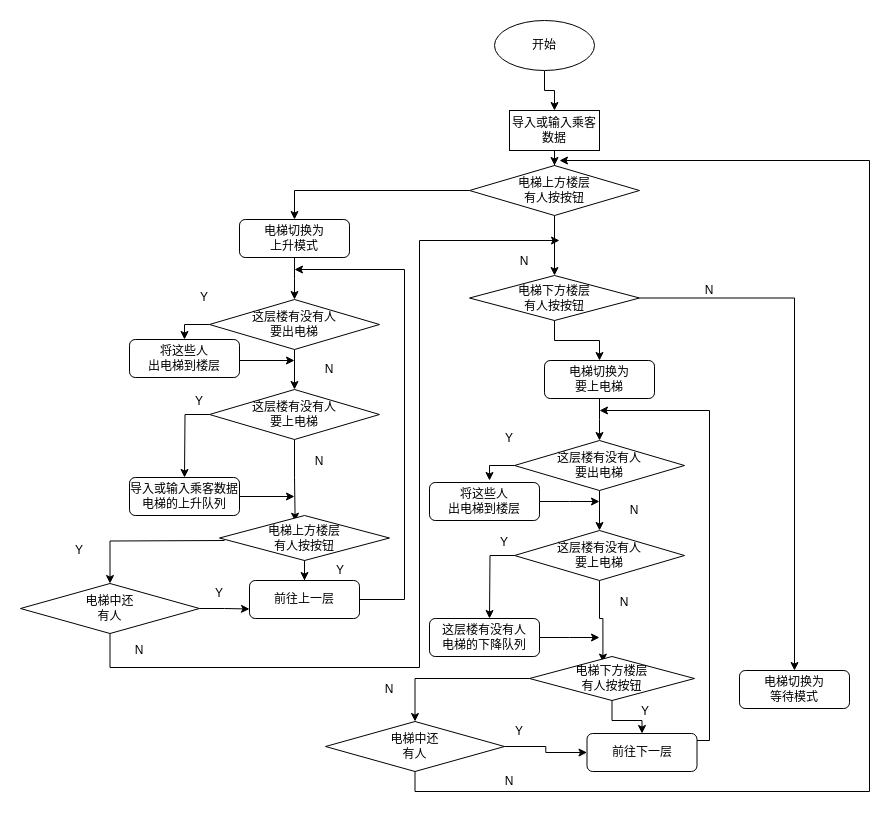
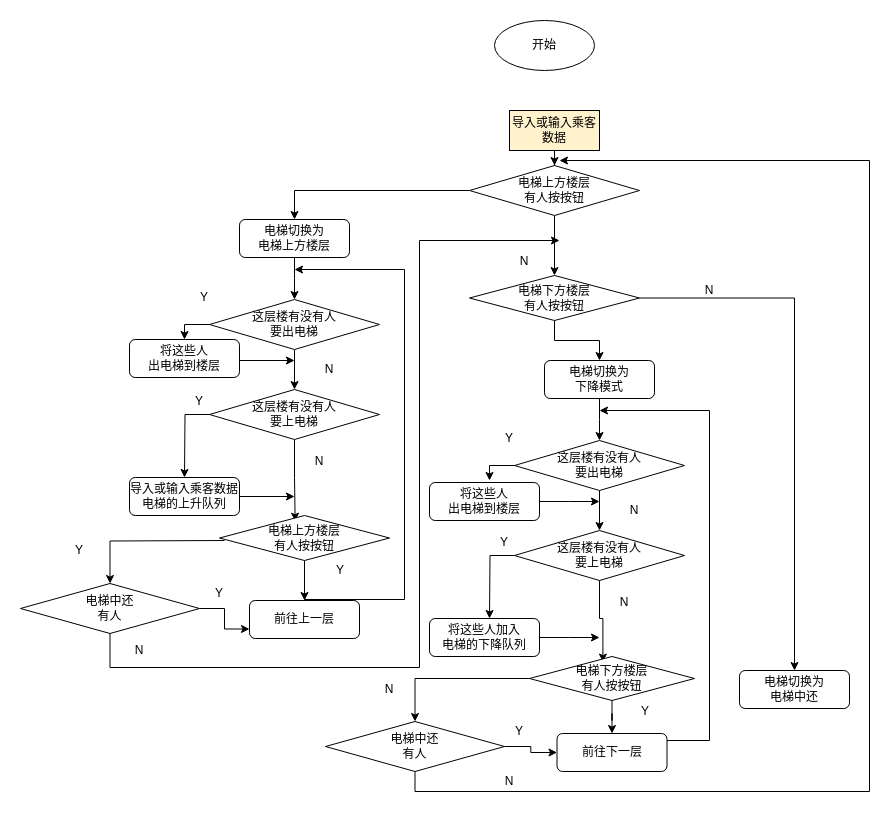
  <mxCell id="0" />
  <mxCell id="1" parent="0" />
- <mxCell id="2" style="edgeStyle=orthogonalEdgeStyle;rounded=0;orthogonalLoop=1;jettySize=auto;html=1;entryX=0.5;entryY=0;entryDx=0;entryDy=0;" edge="1" parent="1" source="3" target="5"><mxGeometry relative="1" as="geometry" /></mxCell>
  <mxCell id="3" value="开始&lt;br&gt;" style="ellipse;whiteSpace=wrap;html=1;" vertex="1" parent="1"><mxGeometry x="494" y="20" width="100" height="50" as="geometry" /></mxCell>
  <mxCell id="4" style="edgeStyle=orthogonalEdgeStyle;rounded=0;orthogonalLoop=1;jettySize=auto;html=1;" edge="1" parent="1" source="5" target="8"><mxGeometry relative="1" as="geometry" /></mxCell>
- <mxCell id="5" value="导入或输入乘客数据" style="rounded=0;whiteSpace=wrap;html=1;" vertex="1" parent="1"><mxGeometry x="509" y="110" width="90" height="40" as="geometry" /></mxCell>
+ <mxCell id="5" value="导入或输入乘客数据" style="rounded=0;whiteSpace=wrap;html=1;fillColor=#fff2cc;" vertex="1" parent="1"><mxGeometry x="509" y="110" width="90" height="40" as="geometry" /></mxCell>
  <mxCell id="6" style="edgeStyle=orthogonalEdgeStyle;rounded=0;orthogonalLoop=1;jettySize=auto;html=1;" edge="1" parent="1" source="8" target="13"><mxGeometry relative="1" as="geometry"><mxPoint x="554" y="300" as="targetPoint" /></mxGeometry></mxCell>
  <mxCell id="7" style="edgeStyle=orthogonalEdgeStyle;rounded=0;orthogonalLoop=1;jettySize=auto;html=1;entryX=0.5;entryY=0;entryDx=0;entryDy=0;" edge="1" parent="1" source="8" target="39"><mxGeometry relative="1" as="geometry" /></mxCell>
  <mxCell id="8" value="电梯上方楼层&lt;br&gt;有人按按钮" style="rhombus;whiteSpace=wrap;html=1;" vertex="1" parent="1"><mxGeometry x="469" y="165" width="170" height="50" as="geometry" /></mxCell>
  <mxCell id="9" style="edgeStyle=orthogonalEdgeStyle;rounded=0;orthogonalLoop=1;jettySize=auto;html=1;entryX=1;entryY=0.5;entryDx=0;entryDy=0;" edge="1" parent="1"><mxGeometry relative="1" as="geometry"><mxPoint x="449" y="325" as="targetPoint" /><Array as="points"><mxPoint x="469" y="459" /><mxPoint x="469" y="327" /></Array></mxGeometry></mxCell>
  <mxCell id="10" value="N" style="text;html=1;strokeColor=none;fillColor=none;align=center;verticalAlign=middle;whiteSpace=wrap;rounded=0;" vertex="1" parent="1"><mxGeometry x="504" y="251" width="40" height="20" as="geometry" /></mxCell>
  <mxCell id="11" style="edgeStyle=orthogonalEdgeStyle;rounded=0;orthogonalLoop=1;jettySize=auto;html=1;exitX=1;exitY=0.5;exitDx=0;exitDy=0;entryX=0.5;entryY=0;entryDx=0;entryDy=0;" edge="1" parent="1" source="13" target="14"><mxGeometry relative="1" as="geometry"><mxPoint x="749" y="340" as="targetPoint" /></mxGeometry></mxCell>
  <mxCell id="12" style="edgeStyle=orthogonalEdgeStyle;rounded=0;orthogonalLoop=1;jettySize=auto;html=1;entryX=0.5;entryY=0;entryDx=0;entryDy=0;" edge="1" parent="1" source="13" target="17"><mxGeometry relative="1" as="geometry" /></mxCell>
  <mxCell id="13" value="电梯下方楼层&lt;br&gt;有人按按钮" style="rhombus;whiteSpace=wrap;html=1;" vertex="1" parent="1"><mxGeometry x="469" y="275" width="170" height="45" as="geometry" /></mxCell>
- <mxCell id="14" value="电梯切换为&lt;br&gt;等待模式" style="rounded=1;whiteSpace=wrap;html=1;" vertex="1" parent="1"><mxGeometry x="739" y="670" width="110" height="38" as="geometry" /></mxCell>
+ <mxCell id="14" value="电梯切换为&lt;br&gt;电梯中还" style="rounded=1;whiteSpace=wrap;html=1;" vertex="1" parent="1"><mxGeometry x="739" y="670" width="110" height="38" as="geometry" /></mxCell>
  <mxCell id="15" value="N" style="text;html=1;strokeColor=none;fillColor=none;align=center;verticalAlign=middle;whiteSpace=wrap;rounded=0;" vertex="1" parent="1"><mxGeometry x="689" y="280" width="40" height="20" as="geometry" /></mxCell>
  <mxCell id="16" style="edgeStyle=orthogonalEdgeStyle;rounded=0;orthogonalLoop=1;jettySize=auto;html=1;" edge="1" parent="1" source="17"><mxGeometry relative="1" as="geometry"><mxPoint x="599" y="440" as="targetPoint" /></mxGeometry></mxCell>
- <mxCell id="17" value="电梯切换为&lt;br&gt;要上电梯" style="rounded=1;whiteSpace=wrap;html=1;" vertex="1" parent="1"><mxGeometry x="544" y="360" width="110" height="38" as="geometry" /></mxCell>
+ <mxCell id="17" value="电梯切换为&lt;br&gt;下降模式" style="rounded=1;whiteSpace=wrap;html=1;" vertex="1" parent="1"><mxGeometry x="544" y="360" width="110" height="38" as="geometry" /></mxCell>
  <mxCell id="18" style="edgeStyle=orthogonalEdgeStyle;rounded=0;orthogonalLoop=1;jettySize=auto;html=1;entryX=0.445;entryY=0.127;entryDx=0;entryDy=0;entryPerimeter=0;" edge="1" parent="1" source="20" target="29"><mxGeometry relative="1" as="geometry"><mxPoint x="599" y="622" as="targetPoint" /></mxGeometry></mxCell>
  <mxCell id="19" style="edgeStyle=orthogonalEdgeStyle;rounded=0;orthogonalLoop=1;jettySize=auto;html=1;exitX=0;exitY=0.5;exitDx=0;exitDy=0;entryX=0.5;entryY=0;entryDx=0;entryDy=0;" edge="1" parent="1" source="20"><mxGeometry relative="1" as="geometry"><mxPoint x="489" y="618" as="targetPoint" /></mxGeometry></mxCell>
  <mxCell id="20" value="这层楼有没有人&lt;br&gt;要上电梯" style="rhombus;whiteSpace=wrap;html=1;" vertex="1" parent="1"><mxGeometry x="514" y="530" width="170" height="50" as="geometry" /></mxCell>
  <mxCell id="21" style="edgeStyle=orthogonalEdgeStyle;rounded=0;orthogonalLoop=1;jettySize=auto;html=1;" edge="1" parent="1" source="22"><mxGeometry relative="1" as="geometry"><mxPoint x="599" y="637" as="targetPoint" /></mxGeometry></mxCell>
- <mxCell id="22" value="这层楼有没有人&lt;br&gt;电梯的下降队列" style="rounded=1;whiteSpace=wrap;html=1;" vertex="1" parent="1"><mxGeometry x="429" y="618" width="110" height="38" as="geometry" /></mxCell>
+ <mxCell id="22" value="将这些人加入&lt;br&gt;电梯的下降队列" style="rounded=1;whiteSpace=wrap;html=1;" vertex="1" parent="1"><mxGeometry x="429" y="618" width="110" height="38" as="geometry" /></mxCell>
  <mxCell id="23" value="N" style="text;html=1;strokeColor=none;fillColor=none;align=center;verticalAlign=middle;whiteSpace=wrap;rounded=0;" vertex="1" parent="1"><mxGeometry x="604" y="592" width="40" height="20" as="geometry" /></mxCell>
  <mxCell id="24" style="edgeStyle=orthogonalEdgeStyle;rounded=0;orthogonalLoop=1;jettySize=auto;html=1;" edge="1" parent="1" source="25"><mxGeometry relative="1" as="geometry"><mxPoint x="599" y="410" as="targetPoint" /><Array as="points"><mxPoint x="709" y="740" /><mxPoint x="709" y="410" /></Array></mxGeometry></mxCell>
- <mxCell id="25" value="前往下一层" style="rounded=1;whiteSpace=wrap;html=1;" vertex="1" parent="1"><mxGeometry x="586.5" y="733" width="110" height="38" as="geometry" /></mxCell>
+ <mxCell id="25" value="前往下一层" style="rounded=1;whiteSpace=wrap;html=1;" vertex="1" parent="1"><mxGeometry x="556.5" y="733" width="110" height="38" as="geometry" /></mxCell>
  <mxCell id="26" value="Y" style="text;html=1;strokeColor=none;fillColor=none;align=center;verticalAlign=middle;whiteSpace=wrap;rounded=0;" vertex="1" parent="1"><mxGeometry x="484" y="532" width="40" height="20" as="geometry" /></mxCell>
  <mxCell id="27" style="edgeStyle=orthogonalEdgeStyle;rounded=0;orthogonalLoop=1;jettySize=auto;html=1;entryX=0.5;entryY=0;entryDx=0;entryDy=0;" edge="1" parent="1" source="29" target="62"><mxGeometry relative="1" as="geometry"><mxPoint x="449" y="740" as="targetPoint" /></mxGeometry></mxCell>
  <mxCell id="28" style="edgeStyle=orthogonalEdgeStyle;rounded=0;orthogonalLoop=1;jettySize=auto;html=1;" edge="1" parent="1" source="29" target="25"><mxGeometry relative="1" as="geometry" /></mxCell>
  <mxCell id="29" value="电梯下方楼层&lt;br&gt;有人按按钮" style="rhombus;whiteSpace=wrap;html=1;" vertex="1" parent="1"><mxGeometry x="529" y="656" width="165" height="44" as="geometry" /></mxCell>
  <mxCell id="30" value="Y" style="text;html=1;strokeColor=none;fillColor=none;align=center;verticalAlign=middle;whiteSpace=wrap;rounded=0;" vertex="1" parent="1"><mxGeometry x="625" y="701" width="40" height="20" as="geometry" /></mxCell>
  <mxCell id="31" style="edgeStyle=orthogonalEdgeStyle;rounded=0;orthogonalLoop=1;jettySize=auto;html=1;entryX=0.5;entryY=0;entryDx=0;entryDy=0;" edge="1" parent="1" source="33" target="20"><mxGeometry relative="1" as="geometry" /></mxCell>
  <mxCell id="32" style="edgeStyle=orthogonalEdgeStyle;rounded=0;orthogonalLoop=1;jettySize=auto;html=1;exitX=0;exitY=0.5;exitDx=0;exitDy=0;" edge="1" parent="1" source="33"><mxGeometry relative="1" as="geometry"><mxPoint x="489" y="480" as="targetPoint" /></mxGeometry></mxCell>
  <mxCell id="33" value="这层楼有没有人&lt;br&gt;要出电梯" style="rhombus;whiteSpace=wrap;html=1;" vertex="1" parent="1"><mxGeometry x="514" y="440" width="170" height="50" as="geometry" /></mxCell>
  <mxCell id="34" value="N" style="text;html=1;strokeColor=none;fillColor=none;align=center;verticalAlign=middle;whiteSpace=wrap;rounded=0;" vertex="1" parent="1"><mxGeometry x="614" y="500" width="40" height="20" as="geometry" /></mxCell>
  <mxCell id="35" value="Y" style="text;html=1;strokeColor=none;fillColor=none;align=center;verticalAlign=middle;whiteSpace=wrap;rounded=0;" vertex="1" parent="1"><mxGeometry x="489" y="428" width="40" height="20" as="geometry" /></mxCell>
  <mxCell id="36" style="edgeStyle=orthogonalEdgeStyle;rounded=0;orthogonalLoop=1;jettySize=auto;html=1;" edge="1" parent="1" source="37"><mxGeometry relative="1" as="geometry"><mxPoint x="599" y="501" as="targetPoint" /></mxGeometry></mxCell>
  <mxCell id="37" value="将这些人&lt;br&gt;出电梯到楼层" style="rounded=1;whiteSpace=wrap;html=1;" vertex="1" parent="1"><mxGeometry x="429" y="482" width="110" height="38" as="geometry" /></mxCell>
  <mxCell id="38" style="edgeStyle=orthogonalEdgeStyle;rounded=0;orthogonalLoop=1;jettySize=auto;html=1;" edge="1" parent="1" source="39"><mxGeometry relative="1" as="geometry"><mxPoint x="294" y="299" as="targetPoint" /></mxGeometry></mxCell>
- <mxCell id="39" value="电梯切换为&lt;br&gt;上升模式" style="rounded=1;whiteSpace=wrap;html=1;" vertex="1" parent="1"><mxGeometry x="239" y="219" width="110" height="38" as="geometry" /></mxCell>
+ <mxCell id="39" value="电梯切换为&lt;br&gt;电梯上方楼层" style="rounded=1;whiteSpace=wrap;html=1;" vertex="1" parent="1"><mxGeometry x="239" y="219" width="110" height="38" as="geometry" /></mxCell>
  <mxCell id="40" style="edgeStyle=orthogonalEdgeStyle;rounded=0;orthogonalLoop=1;jettySize=auto;html=1;entryX=0.445;entryY=0.127;entryDx=0;entryDy=0;entryPerimeter=0;" edge="1" parent="1" source="42" target="50"><mxGeometry relative="1" as="geometry"><mxPoint x="294" y="481" as="targetPoint" /></mxGeometry></mxCell>
  <mxCell id="41" style="edgeStyle=orthogonalEdgeStyle;rounded=0;orthogonalLoop=1;jettySize=auto;html=1;exitX=0;exitY=0.5;exitDx=0;exitDy=0;entryX=0.5;entryY=0;entryDx=0;entryDy=0;" edge="1" parent="1" source="42"><mxGeometry relative="1" as="geometry"><mxPoint x="184" y="477" as="targetPoint" /></mxGeometry></mxCell>
  <mxCell id="42" value="这层楼有没有人&lt;br&gt;要上电梯" style="rhombus;whiteSpace=wrap;html=1;" vertex="1" parent="1"><mxGeometry x="209" y="389" width="170" height="50" as="geometry" /></mxCell>
  <mxCell id="43" style="edgeStyle=orthogonalEdgeStyle;rounded=0;orthogonalLoop=1;jettySize=auto;html=1;" edge="1" parent="1"><mxGeometry relative="1" as="geometry"><mxPoint x="294" y="496" as="targetPoint" /><mxPoint x="234" y="496" as="sourcePoint" /></mxGeometry></mxCell>
  <mxCell id="44" value="导入或输入乘客数据&lt;br&gt;电梯的上升队列" style="rounded=1;whiteSpace=wrap;html=1;" vertex="1" parent="1"><mxGeometry x="129" y="477" width="110" height="38" as="geometry" /></mxCell>
  <mxCell id="45" value="N" style="text;html=1;strokeColor=none;fillColor=none;align=center;verticalAlign=middle;whiteSpace=wrap;rounded=0;" vertex="1" parent="1"><mxGeometry x="299" y="451" width="40" height="20" as="geometry" /></mxCell>
  <mxCell id="46" style="edgeStyle=orthogonalEdgeStyle;rounded=0;orthogonalLoop=1;jettySize=auto;html=1;" edge="1" parent="1" source="47"><mxGeometry relative="1" as="geometry"><mxPoint x="294" y="269" as="targetPoint" /><Array as="points"><mxPoint x="404" y="599" /><mxPoint x="404" y="269" /></Array></mxGeometry></mxCell>
- <mxCell id="47" value="前往上一层" style="rounded=1;whiteSpace=wrap;html=1;" vertex="1" parent="1"><mxGeometry x="249" y="580" width="110" height="38" as="geometry" /></mxCell>
+ <mxCell id="47" value="前往上一层" style="rounded=1;whiteSpace=wrap;html=1;" vertex="1" parent="1"><mxGeometry x="249" y="600" width="110" height="38" as="geometry" /></mxCell>
  <mxCell id="48" value="Y" style="text;html=1;strokeColor=none;fillColor=none;align=center;verticalAlign=middle;whiteSpace=wrap;rounded=0;" vertex="1" parent="1"><mxGeometry x="179" y="391" width="40" height="20" as="geometry" /></mxCell>
  <mxCell id="49" style="edgeStyle=orthogonalEdgeStyle;rounded=0;orthogonalLoop=1;jettySize=auto;html=1;entryX=0.5;entryY=0;entryDx=0;entryDy=0;" edge="1" parent="1" source="50" target="47"><mxGeometry relative="1" as="geometry" /></mxCell>
  <mxCell id="50" value="电梯上方楼层&lt;br&gt;有人按按钮" style="rhombus;whiteSpace=wrap;html=1;" vertex="1" parent="1"><mxGeometry x="219" y="515" width="170" height="45" as="geometry" /></mxCell>
  <mxCell id="51" value="Y" style="text;html=1;strokeColor=none;fillColor=none;align=center;verticalAlign=middle;whiteSpace=wrap;rounded=0;" vertex="1" parent="1"><mxGeometry x="320" y="560" width="40" height="20" as="geometry" /></mxCell>
  <mxCell id="52" style="edgeStyle=orthogonalEdgeStyle;rounded=0;orthogonalLoop=1;jettySize=auto;html=1;entryX=0.5;entryY=0;entryDx=0;entryDy=0;" edge="1" parent="1" source="54" target="42"><mxGeometry relative="1" as="geometry" /></mxCell>
  <mxCell id="53" style="edgeStyle=orthogonalEdgeStyle;rounded=0;orthogonalLoop=1;jettySize=auto;html=1;exitX=0;exitY=0.5;exitDx=0;exitDy=0;" edge="1" parent="1" source="54"><mxGeometry relative="1" as="geometry"><mxPoint x="184" y="339" as="targetPoint" /></mxGeometry></mxCell>
  <mxCell id="54" value="这层楼有没有人&lt;br&gt;要出电梯" style="rhombus;whiteSpace=wrap;html=1;" vertex="1" parent="1"><mxGeometry x="209" y="299" width="170" height="50" as="geometry" /></mxCell>
  <mxCell id="55" value="N" style="text;html=1;strokeColor=none;fillColor=none;align=center;verticalAlign=middle;whiteSpace=wrap;rounded=0;" vertex="1" parent="1"><mxGeometry x="309" y="359" width="40" height="20" as="geometry" /></mxCell>
  <mxCell id="56" value="Y" style="text;html=1;strokeColor=none;fillColor=none;align=center;verticalAlign=middle;whiteSpace=wrap;rounded=0;" vertex="1" parent="1"><mxGeometry x="184" y="287" width="40" height="20" as="geometry" /></mxCell>
  <mxCell id="57" style="edgeStyle=orthogonalEdgeStyle;rounded=0;orthogonalLoop=1;jettySize=auto;html=1;" edge="1" parent="1"><mxGeometry relative="1" as="geometry"><mxPoint x="294" y="360" as="targetPoint" /><mxPoint x="234" y="360" as="sourcePoint" /></mxGeometry></mxCell>
  <mxCell id="58" value="将这些人&lt;br&gt;出电梯到楼层" style="rounded=1;whiteSpace=wrap;html=1;" vertex="1" parent="1"><mxGeometry x="129" y="339" width="110" height="38" as="geometry" /></mxCell>
  <mxCell id="59" value="N" style="text;html=1;strokeColor=none;fillColor=none;align=center;verticalAlign=middle;whiteSpace=wrap;rounded=0;" vertex="1" parent="1"><mxGeometry x="369" y="679" width="40" height="20" as="geometry" /></mxCell>
  <mxCell id="60" style="edgeStyle=orthogonalEdgeStyle;rounded=0;orthogonalLoop=1;jettySize=auto;html=1;" edge="1" parent="1" source="62"><mxGeometry relative="1" as="geometry"><mxPoint x="559" y="160" as="targetPoint" /><Array as="points"><mxPoint x="415" y="791" /><mxPoint x="869" y="791" /></Array></mxGeometry></mxCell>
  <mxCell id="61" style="edgeStyle=orthogonalEdgeStyle;rounded=0;orthogonalLoop=1;jettySize=auto;html=1;entryX=0;entryY=0.5;entryDx=0;entryDy=0;" edge="1" parent="1" source="62" target="25"><mxGeometry relative="1" as="geometry" /></mxCell>
  <mxCell id="62" value="电梯中还&lt;br&gt;有人" style="rhombus;whiteSpace=wrap;html=1;" vertex="1" parent="1"><mxGeometry x="325" y="721" width="179" height="50" as="geometry" /></mxCell>
  <mxCell id="63" value="N" style="text;html=1;strokeColor=none;fillColor=none;align=center;verticalAlign=middle;whiteSpace=wrap;rounded=0;" vertex="1" parent="1"><mxGeometry x="489" y="771" width="40" height="20" as="geometry" /></mxCell>
  <mxCell id="64" value="Y" style="text;html=1;strokeColor=none;fillColor=none;align=center;verticalAlign=middle;whiteSpace=wrap;rounded=0;" vertex="1" parent="1"><mxGeometry x="499" y="721" width="40" height="20" as="geometry" /></mxCell>
  <mxCell id="65" style="edgeStyle=orthogonalEdgeStyle;rounded=0;orthogonalLoop=1;jettySize=auto;html=1;entryX=0.5;entryY=0;entryDx=0;entryDy=0;" edge="1" parent="1" target="68"><mxGeometry relative="1" as="geometry"><mxPoint x="144" y="602" as="targetPoint" /><mxPoint x="224" y="540" as="sourcePoint" /></mxGeometry></mxCell>
  <mxCell id="66" style="edgeStyle=orthogonalEdgeStyle;rounded=0;orthogonalLoop=1;jettySize=auto;html=1;entryX=0;entryY=0.75;entryDx=0;entryDy=0;" edge="1" parent="1" source="68" target="47"><mxGeometry relative="1" as="geometry" /></mxCell>
  <mxCell id="67" style="edgeStyle=orthogonalEdgeStyle;rounded=0;orthogonalLoop=1;jettySize=auto;html=1;" edge="1" parent="1" source="68"><mxGeometry relative="1" as="geometry"><mxPoint x="559" y="240" as="targetPoint" /><Array as="points"><mxPoint x="110" y="667" /><mxPoint x="419" y="667" /></Array></mxGeometry></mxCell>
  <mxCell id="68" value="电梯中还&lt;br&gt;有人" style="rhombus;whiteSpace=wrap;html=1;" vertex="1" parent="1"><mxGeometry x="20" y="583" width="179" height="50" as="geometry" /></mxCell>
  <mxCell id="69" value="N" style="text;html=1;strokeColor=none;fillColor=none;align=center;verticalAlign=middle;whiteSpace=wrap;rounded=0;" vertex="1" parent="1"><mxGeometry x="119" y="640" width="40" height="20" as="geometry" /></mxCell>
  <mxCell id="70" value="Y" style="text;html=1;strokeColor=none;fillColor=none;align=center;verticalAlign=middle;whiteSpace=wrap;rounded=0;" vertex="1" parent="1"><mxGeometry x="59" y="540" width="40" height="20" as="geometry" /></mxCell>
  <mxCell id="71" value="Y" style="text;html=1;strokeColor=none;fillColor=none;align=center;verticalAlign=middle;whiteSpace=wrap;rounded=0;" vertex="1" parent="1"><mxGeometry y="583" width="40" height="20" as="geometry" x="199" /></mxCell>
